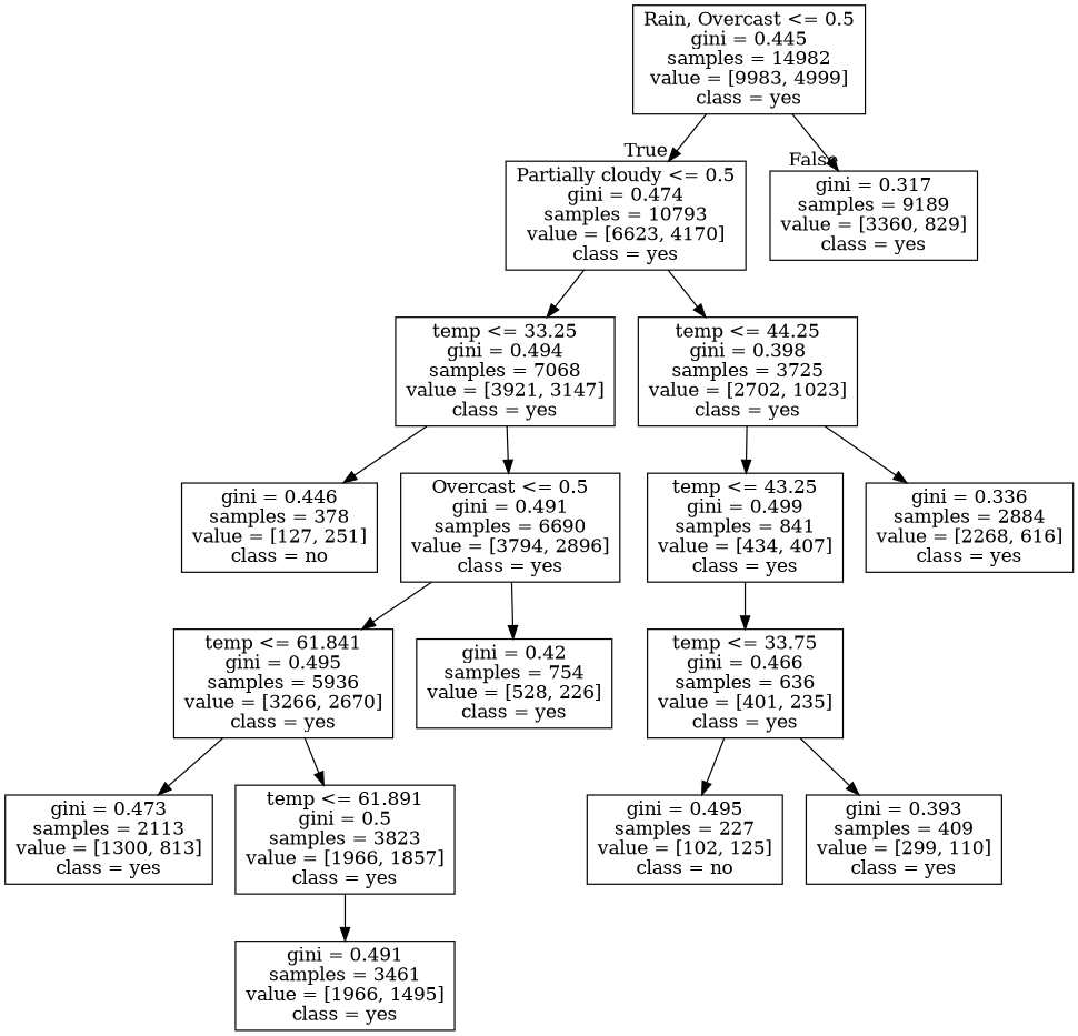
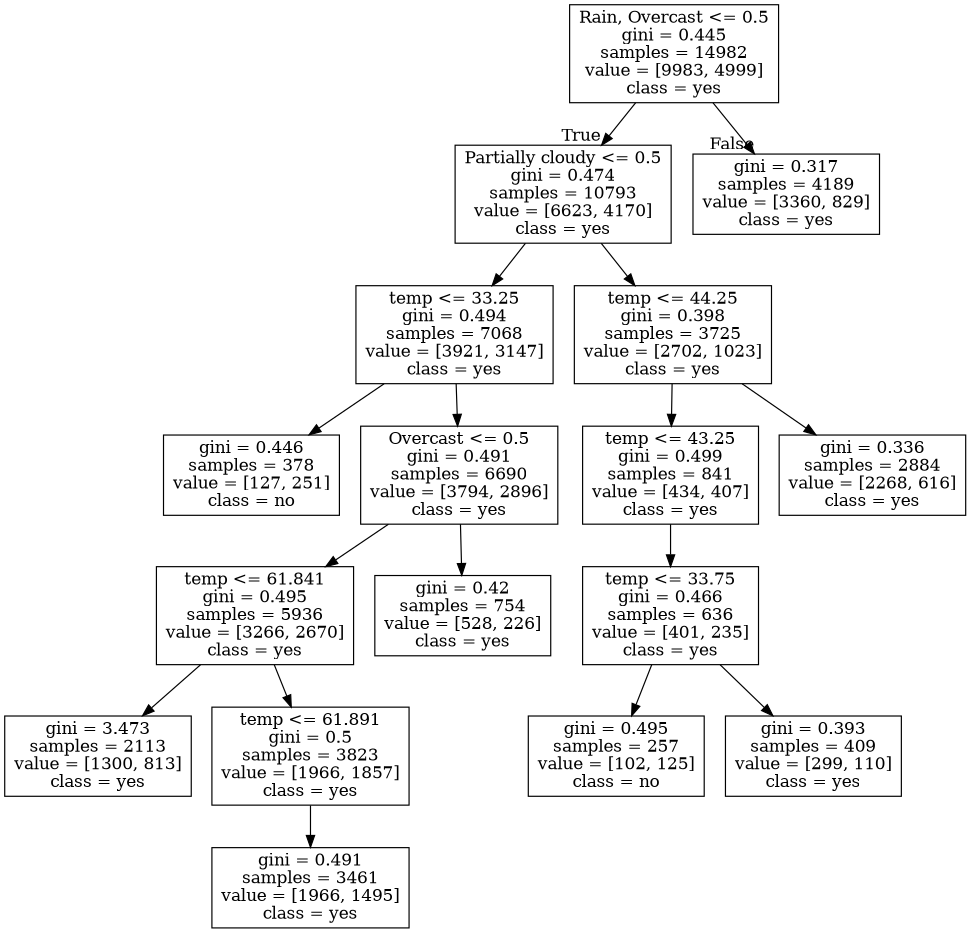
  digraph {
    node [shape=box]
    n1 [label="Rain, Overcast <= 0.5\ngini = 0.445\nsamples = 14982\nvalue = [9983, 4999]\nclass = yes"]
    n2 [label="Partially cloudy <= 0.5\ngini = 0.474\nsamples = 10793\nvalue = [6623, 4170]\nclass = yes"]
-   n3 [label="gini = 0.317\nsamples = 9189\nvalue = [3360, 829]\nclass = yes"]
+   n3 [label="gini = 0.317\nsamples = 4189\nvalue = [3360, 829]\nclass = yes"]
    n4 [label="temp <= 33.25\ngini = 0.494\nsamples = 7068\nvalue = [3921, 3147]\nclass = yes"]
    n5 [label="temp <= 44.25\ngini = 0.398\nsamples = 3725\nvalue = [2702, 1023]\nclass = yes"]
    n6 [label="gini = 0.446\nsamples = 378\nvalue = [127, 251]\nclass = no"]
    n7 [label="Overcast <= 0.5\ngini = 0.491\nsamples = 6690\nvalue = [3794, 2896]\nclass = yes"]
    n8 [label="temp <= 43.25\ngini = 0.499\nsamples = 841\nvalue = [434, 407]\nclass = yes"]
    n9 [label="gini = 0.336\nsamples = 2884\nvalue = [2268, 616]\nclass = yes"]
    n10 [label="temp <= 61.841\ngini = 0.495\nsamples = 5936\nvalue = [3266, 2670]\nclass = yes"]
    n11 [label="gini = 0.42\nsamples = 754\nvalue = [528, 226]\nclass = yes"]
-   n12 [label="gini = 0.473\nsamples = 2113\nvalue = [1300, 813]\nclass = yes"]
+   n12 [label="gini = 3.473\nsamples = 2113\nvalue = [1300, 813]\nclass = yes"]
    n13 [label="temp <= 61.891\ngini = 0.5\nsamples = 3823\nvalue = [1966, 1857]\nclass = yes"]
    n14 [label="gini = 0.491\nsamples = 3461\nvalue = [1966, 1495]\nclass = yes"]
    n15 [label="temp <= 33.75\ngini = 0.466\nsamples = 636\nvalue = [401, 235]\nclass = yes"]
-   n16 [label="gini = 0.495\nsamples = 227\nvalue = [102, 125]\nclass = no"]
+   n16 [label="gini = 0.495\nsamples = 257\nvalue = [102, 125]\nclass = no"]
    n17 [label="gini = 0.393\nsamples = 409\nvalue = [299, 110]\nclass = yes"]
    n1 -> n2 [headlabel=True labelangle=45 labeldistance=2.5]
    n1 -> n3 [headlabel=False labelangle=-45 labeldistance=2.5]
    n2 -> n4
    n2 -> n5
    n4 -> n6
    n4 -> n7
    n5 -> n8
    n5 -> n9
    n7 -> n10
    n7 -> n11
    n8 -> n15
    n10 -> n12
    n10 -> n13
    n13 -> n14
    n15 -> n16
    n15 -> n17
  }
